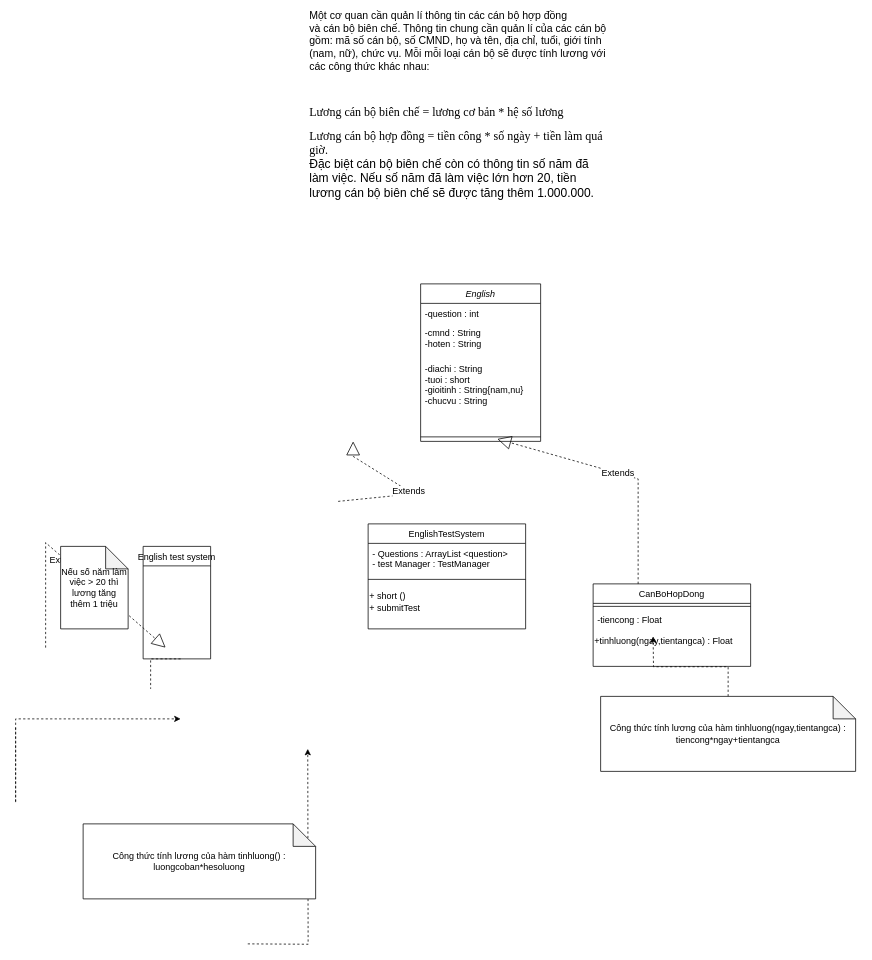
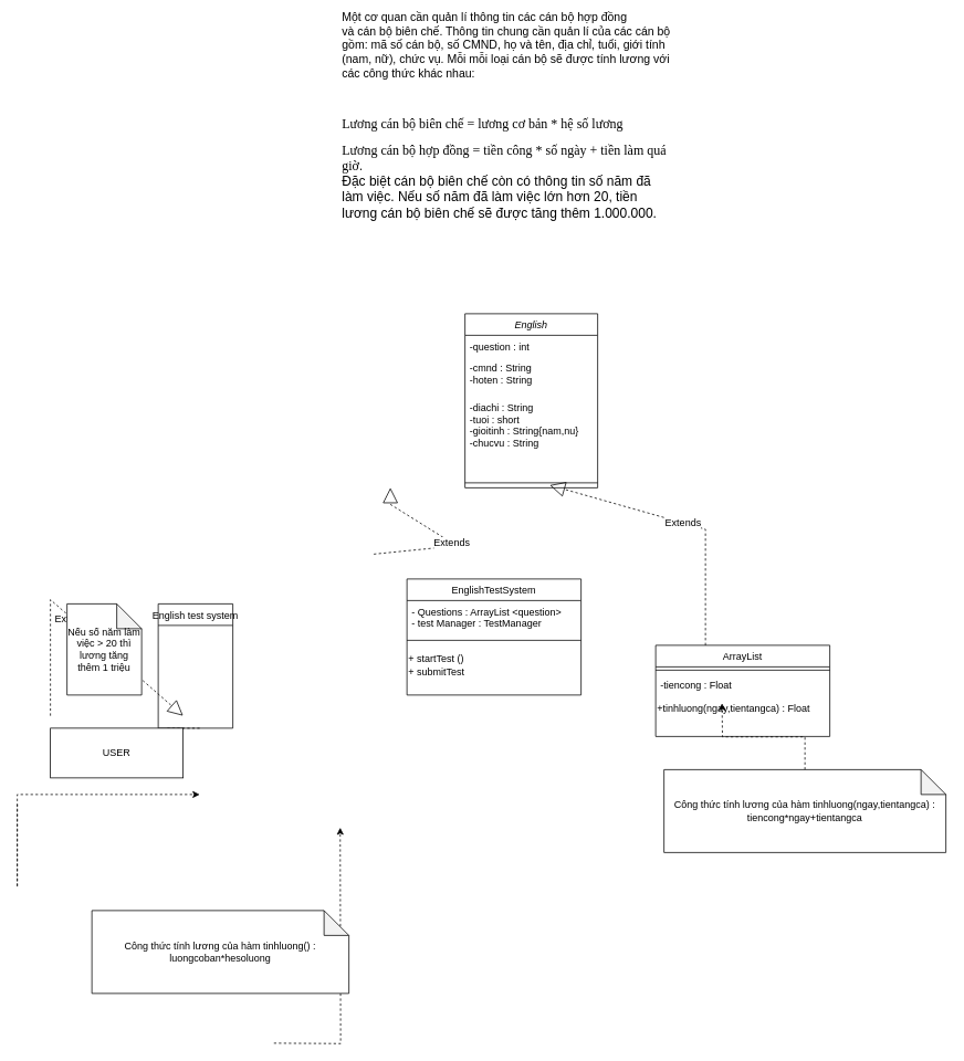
  <mxCell id="0" />
  <mxCell id="1" parent="0" />
  <mxCell id="2" value="English" style="swimlane;fontStyle=2;align=center;verticalAlign=top;childLayout=stackLayout;horizontal=1;startSize=26;horizontalStack=0;resizeParent=1;resizeLast=0;collapsible=1;marginBottom=0;rounded=0;shadow=0;strokeWidth=1;" parent="1" vertex="1"><mxGeometry x="560" y="290" width="160" height="210" as="geometry"><mxRectangle x="220" y="120" width="160" height="26" as="alternateBounds" /></mxGeometry></mxCell>
  <mxCell id="3" value="-question : int&#10;" style="text;align=left;verticalAlign=top;spacingLeft=4;spacingRight=4;overflow=hidden;rotatable=0;points=[[0,0.5],[1,0.5]];portConstraint=eastwest;" parent="2" vertex="1"><mxGeometry y="26" width="160" height="26" as="geometry" /></mxCell>
  <mxCell id="4" value="-cmnd : String&#10;-hoten : String&#10;" style="text;align=left;verticalAlign=top;spacingLeft=4;spacingRight=4;overflow=hidden;rotatable=0;points=[[0,0.5],[1,0.5]];portConstraint=eastwest;rounded=0;shadow=0;html=0;" parent="2" vertex="1"><mxGeometry y="52" width="160" height="48" as="geometry" /></mxCell>
  <mxCell id="5" value="-diachi : String &#10;-tuoi : short &#10;-gioitinh : String{nam,nu}&#10;-chucvu : String" style="text;align=left;verticalAlign=top;spacingLeft=4;spacingRight=4;overflow=hidden;rotatable=0;points=[[0,0.5],[1,0.5]];portConstraint=eastwest;rounded=0;shadow=0;html=0;" parent="2" vertex="1"><mxGeometry y="100" width="160" height="100" as="geometry" /></mxCell>
  <mxCell id="6" value="" style="line;html=1;strokeWidth=1;align=left;verticalAlign=middle;spacingTop=-1;spacingLeft=3;spacingRight=3;rotatable=0;labelPosition=right;points=[];portConstraint=eastwest;" parent="2" vertex="1"><mxGeometry y="200" width="160" height="8" as="geometry" /></mxCell>
  <mxCell id="7" value="English test system" style="swimlane;fontStyle=0;align=center;verticalAlign=top;childLayout=stackLayout;horizontal=1;startSize=26;horizontalStack=0;resizeParent=1;resizeLast=0;collapsible=1;marginBottom=0;rounded=0;shadow=0;strokeWidth=1;" parent="1" vertex="1"><mxGeometry x="190" y="640" width="90" height="150" as="geometry"><mxRectangle x="130" y="380" width="160" height="26" as="alternateBounds" /></mxGeometry></mxCell>
  <mxCell id="8" value="" style="endArrow=none;dashed=1;html=1;rounded=0;" parent="7" edge="1"><mxGeometry width="50" height="50" relative="1" as="geometry"><mxPoint x="50" y="150" as="sourcePoint" /><mxPoint x="10" y="190" as="targetPoint" /><Array as="points"><mxPoint x="10" y="150" /></Array></mxGeometry></mxCell>
- <mxCell id="9" value="CanBoHopDong" style="swimlane;fontStyle=0;align=center;verticalAlign=top;childLayout=stackLayout;horizontal=1;startSize=26;horizontalStack=0;resizeParent=1;resizeLast=0;collapsible=1;marginBottom=0;rounded=0;shadow=0;strokeWidth=1;" parent="1" vertex="1"><mxGeometry x="790" y="690" width="210" height="110" as="geometry"><mxRectangle x="340" y="380" width="170" height="26" as="alternateBounds" /></mxGeometry></mxCell>
+ <mxCell id="9" value="ArrayList" style="swimlane;fontStyle=0;align=center;verticalAlign=top;childLayout=stackLayout;horizontal=1;startSize=26;horizontalStack=0;resizeParent=1;resizeLast=0;collapsible=1;marginBottom=0;rounded=0;shadow=0;strokeWidth=1;" parent="1" vertex="1"><mxGeometry x="790" y="690" width="210" height="110" as="geometry"><mxRectangle x="340" y="380" width="170" height="26" as="alternateBounds" /></mxGeometry></mxCell>
  <mxCell id="10" value="Extends" style="endArrow=block;endSize=16;endFill=0;html=1;rounded=0;dashed=1;fontSize=12;entryX=0.639;entryY=0.85;entryDx=0;entryDy=0;entryPerimeter=0;" parent="9" target="6" edge="1"><mxGeometry width="160" relative="1" as="geometry"><mxPoint x="60" as="sourcePoint" /><mxPoint x="220" as="targetPoint" /><Array as="points"><mxPoint x="60" y="-140" /></Array></mxGeometry></mxCell>
  <mxCell id="11" value="" style="line;html=1;strokeWidth=1;align=left;verticalAlign=middle;spacingTop=-1;spacingLeft=3;spacingRight=3;rotatable=0;labelPosition=right;points=[];portConstraint=eastwest;" parent="9" vertex="1"><mxGeometry y="26" width="210" height="8" as="geometry" /></mxCell>
  <mxCell id="12" value="-tiencong : Float" style="text;align=left;verticalAlign=top;spacingLeft=4;spacingRight=4;overflow=hidden;rotatable=0;points=[[0,0.5],[1,0.5]];portConstraint=eastwest;" parent="9" vertex="1"><mxGeometry y="34" width="210" height="26" as="geometry" /></mxCell>
  <mxCell id="13" value="&lt;font style=&quot;font-size: 12px;&quot;&gt;+tinhluong(ngay,tientangca) : Float&lt;/font&gt;" style="text;html=1;align=left;verticalAlign=middle;resizable=0;points=[];autosize=1;strokeColor=none;fillColor=none;fontSize=14;" parent="9" vertex="1"><mxGeometry y="60" width="210" height="30" as="geometry" /></mxCell>
  <mxCell id="14" value="&lt;p class=&quot;MsoNormal&quot;&gt;&lt;span&gt;&lt;font style=&quot;font-size: 14px;&quot;&gt;Một cơ quan cần quản lí thông tin các cán bộ hợp đồng&lt;br&gt;và cán bộ biên chế. Thông tin chung cần quản lí của các cán bộ gồm: mã số cán bộ, số CMND, họ và tên, địa chỉ, tuổi, giới tính (nam, nữ), chức vụ. Mỗi mỗi loại cán bộ sẽ được tính lương với các công thức khác nhau:&lt;/font&gt;&lt;/span&gt;&lt;/p&gt;&lt;font size=&quot;3&quot;&gt;&lt;br&gt;&lt;/font&gt;&lt;p class=&quot;MsoNormal&quot;&gt;&lt;font size=&quot;3&quot;&gt;&lt;span style=&quot;line-height: 107%; font-family: &amp;quot;Times New Roman&amp;quot;, serif;&quot;&gt;Lương cán bộ biên chế = lương cơ bản * hệ số lương&lt;/span&gt;&lt;/font&gt;&lt;/p&gt;&lt;span style=&quot;font-family: &amp;quot;Times New Roman&amp;quot;, serif; font-size: medium; background-color: initial;&quot;&gt;Lương cán bộ hợp đồng = tiền công * số ngày + tiền làm quá giờ.&lt;/span&gt;&lt;span style=&quot;font-size: medium; background-color: initial;&quot;&gt;&lt;br&gt;&lt;/span&gt;&lt;span style=&quot;font-size: medium; background-color: initial;&quot;&gt;Đặc biệt cán bộ&amp;nbsp;&lt;/span&gt;&lt;span style=&quot;font-size: medium; background-color: initial;&quot;&gt;biên chế còn có thông tin số năm đã làm việc. Nếu số năm đã làm việc lớn hơn 20,&amp;nbsp;&lt;/span&gt;&lt;span style=&quot;font-size: medium; background-color: initial;&quot;&gt;tiền lương cán bộ biên chế sẽ được tăng thêm 1.000.000.&amp;nbsp;&lt;/span&gt;&lt;span style=&quot;font-size: medium; background-color: initial;&quot;&gt;&lt;br&gt;&lt;/span&gt;" style="text;html=1;strokeColor=none;fillColor=none;align=left;verticalAlign=middle;whiteSpace=wrap;rounded=0;" parent="1" vertex="1"><mxGeometry x="410" y="20" width="400" height="50" as="geometry" /></mxCell>
  <mxCell id="15" style="edgeStyle=orthogonalEdgeStyle;rounded=0;orthogonalLoop=1;jettySize=auto;html=1;fontSize=12;dashed=1;" parent="1" edge="1"><mxGeometry relative="1" as="geometry"><mxPoint x="409.5" y="910" as="targetPoint" /><mxPoint x="329.5" y="1170" as="sourcePoint" /></mxGeometry></mxCell>
  <mxCell id="16" value="Công thức tính lương của hàm tinhluong() :&lt;br&gt;luongcoban*hesoluong" style="shape=note;whiteSpace=wrap;html=1;backgroundOutline=1;darkOpacity=0.05;fontSize=12;" parent="1" vertex="1"><mxGeometry x="110" y="1010" width="310" height="100" as="geometry" /></mxCell>
  <mxCell id="17" style="edgeStyle=orthogonalEdgeStyle;rounded=0;orthogonalLoop=1;jettySize=auto;html=1;dashed=1;fontSize=12;" parent="1" source="18" edge="1"><mxGeometry relative="1" as="geometry"><mxPoint x="870" y="760" as="targetPoint" /></mxGeometry></mxCell>
  <mxCell id="18" value="Công thức tính lương của hàm tinhluong(ngay,tientangca) :&lt;br&gt;tiencong*ngay+tientangca" style="shape=note;whiteSpace=wrap;html=1;backgroundOutline=1;darkOpacity=0.05;fontSize=12;" parent="1" vertex="1"><mxGeometry x="800" y="840" width="340" height="100" as="geometry" /></mxCell>
  <mxCell id="19" style="edgeStyle=orthogonalEdgeStyle;rounded=0;orthogonalLoop=1;jettySize=auto;html=1;dashed=1;fontSize=12;" parent="1" edge="1"><mxGeometry relative="1" as="geometry"><mxPoint x="20" y="882" as="sourcePoint" /><mxPoint x="240" y="870" as="targetPoint" /><Array as="points"><mxPoint x="20" y="982" /><mxPoint x="20" y="982" /></Array></mxGeometry></mxCell>
  <mxCell id="20" value="Extends" style="endArrow=block;endSize=16;endFill=0;html=1;rounded=0;dashed=1;fontSize=12;" parent="1" edge="1"><mxGeometry width="160" relative="1" as="geometry"><mxPoint x="450" y="580" as="sourcePoint" /><mxPoint x="470" y="500" as="targetPoint" /><Array as="points"><mxPoint x="550" y="570" /><mxPoint x="470" y="520" /></Array></mxGeometry></mxCell>
+ <mxCell id="21" value="USER" style="rounded=0;whiteSpace=wrap;html=1;" parent="1" vertex="1"><mxGeometry x="60" y="790" width="160" height="60" as="geometry" /></mxCell>
  <mxCell id="22" value="Extends" style="endArrow=block;endSize=16;endFill=0;html=1;rounded=0;dashed=1;fontSize=12;entryX=0.639;entryY=0.85;entryDx=0;entryDy=0;entryPerimeter=0;" edge="1" parent="1"><mxGeometry width="160" relative="1" as="geometry"><mxPoint x="60" y="775" as="sourcePoint" /><mxPoint x="220" y="775" as="targetPoint" /><Array as="points"><mxPoint x="60" y="635" /></Array></mxGeometry></mxCell>
  <mxCell id="23" value="EnglishTestSystem" style="swimlane;fontStyle=0;align=center;verticalAlign=top;childLayout=stackLayout;horizontal=1;startSize=26;horizontalStack=0;resizeParent=1;resizeLast=0;collapsible=1;marginBottom=0;rounded=0;shadow=0;strokeWidth=1;" vertex="1" parent="1"><mxGeometry x="490" y="610" width="210" height="140" as="geometry"><mxRectangle x="340" y="380" width="170" height="26" as="alternateBounds" /></mxGeometry></mxCell>
  <mxCell id="24" value="- Questions : ArrayList &lt;question&gt;&#10;- test Manager : TestManager &#10;" style="text;align=left;verticalAlign=top;spacingLeft=4;spacingRight=4;overflow=hidden;rotatable=0;points=[[0,0.5],[1,0.5]];portConstraint=eastwest;" vertex="1" parent="23"><mxGeometry y="26" width="210" height="44" as="geometry" /></mxCell>
  <mxCell id="25" value="" style="line;html=1;strokeWidth=1;align=left;verticalAlign=middle;spacingTop=-1;spacingLeft=3;spacingRight=3;rotatable=0;labelPosition=right;points=[];portConstraint=eastwest;" vertex="1" parent="23"><mxGeometry y="70" width="210" height="8" as="geometry" /></mxCell>
- <mxCell id="26" value="&lt;font style=&quot;font-size: 12px;&quot;&gt;+ short ()&lt;br&gt;+ submitTest&lt;br&gt;&lt;/font&gt;" style="text;html=1;align=left;verticalAlign=middle;resizable=0;points=[];autosize=1;strokeColor=none;fillColor=none;fontSize=14;" vertex="1" parent="23"><mxGeometry y="78" width="210" height="50" as="geometry" /></mxCell>
+ <mxCell id="26" value="&lt;font style=&quot;font-size: 12px;&quot;&gt;+ startTest ()&lt;br&gt;+ submitTest&lt;br&gt;&lt;/font&gt;" style="text;html=1;align=left;verticalAlign=middle;resizable=0;points=[];autosize=1;strokeColor=none;fillColor=none;fontSize=14;" vertex="1" parent="23"><mxGeometry y="78" width="210" height="50" as="geometry" /></mxCell>
  <mxCell id="27" value="Nếu số năm làm việc &amp;gt; 20 thì lương tăng thêm 1 triệu" style="shape=note;whiteSpace=wrap;html=1;backgroundOutline=1;darkOpacity=0.05;fontSize=12;" parent="1" vertex="1"><mxGeometry x="80" y="640" width="90" height="110" as="geometry" /></mxCell>
